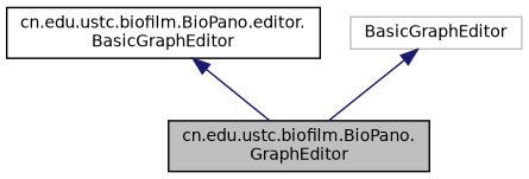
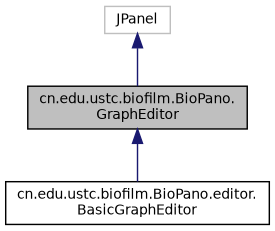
  digraph {
    node [color=black fillcolor=white fontname=Helvetica fontsize=10 shape=record style=filled]
    edge [color=midnightblue dir=back fontname=Helvetica fontsize=10 labelfontname=Helvetica labelfontsize=10 style=solid]
    n1 [fillcolor=grey75 fontcolor=black height=0.2 label="cn.edu.ustc.biofilm.BioPano.\lGraphEditor" width=0.4]
    n2 [height=0.2 label="cn.edu.ustc.biofilm.BioPano.editor.\lBasicGraphEditor" width=0.4]
-   n3 [color=grey75 height=0.2 label=BasicGraphEditor width=0.4]
-   n2 -> n1
+   n3 [color=grey75 height=0.2 label=JPanel width=0.4]
+   n1 -> n2
    n3 -> n1
  }
